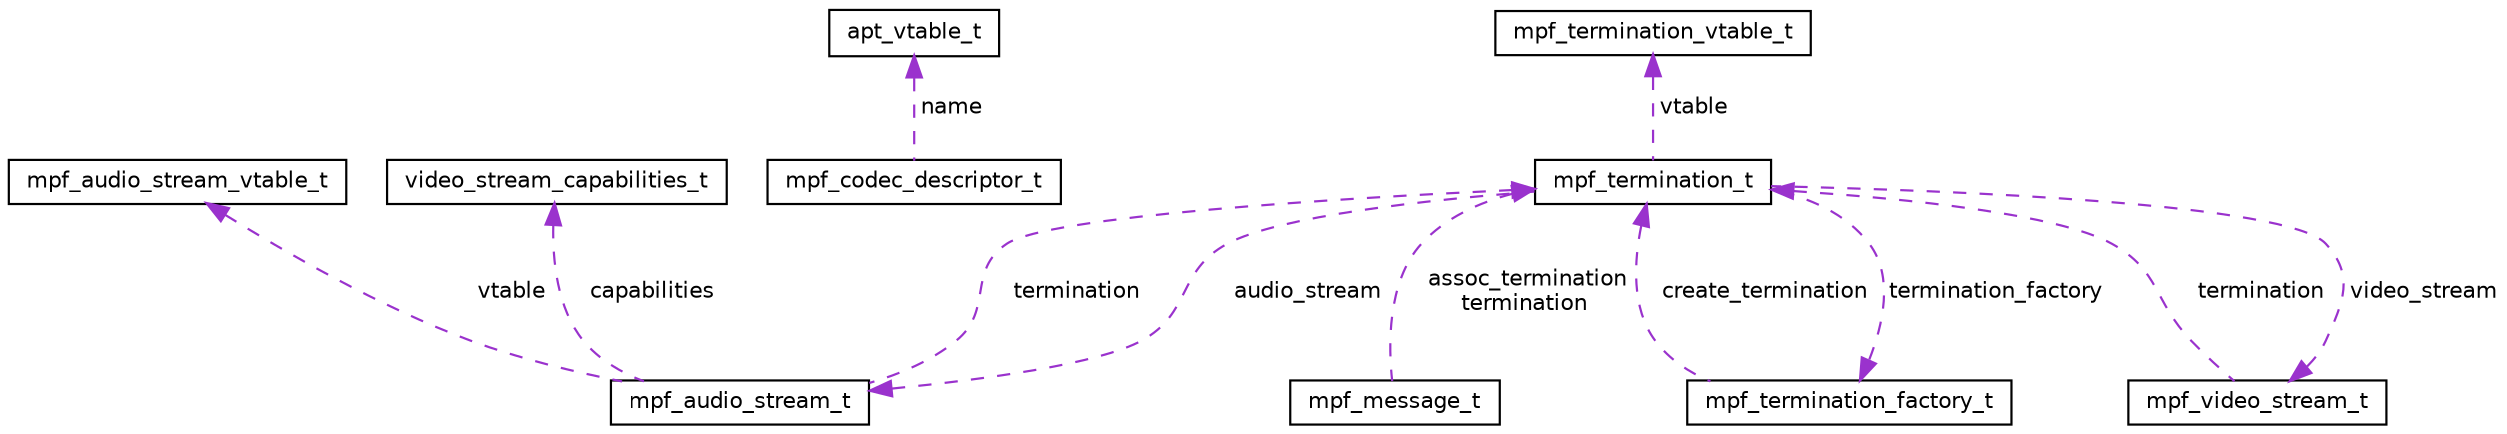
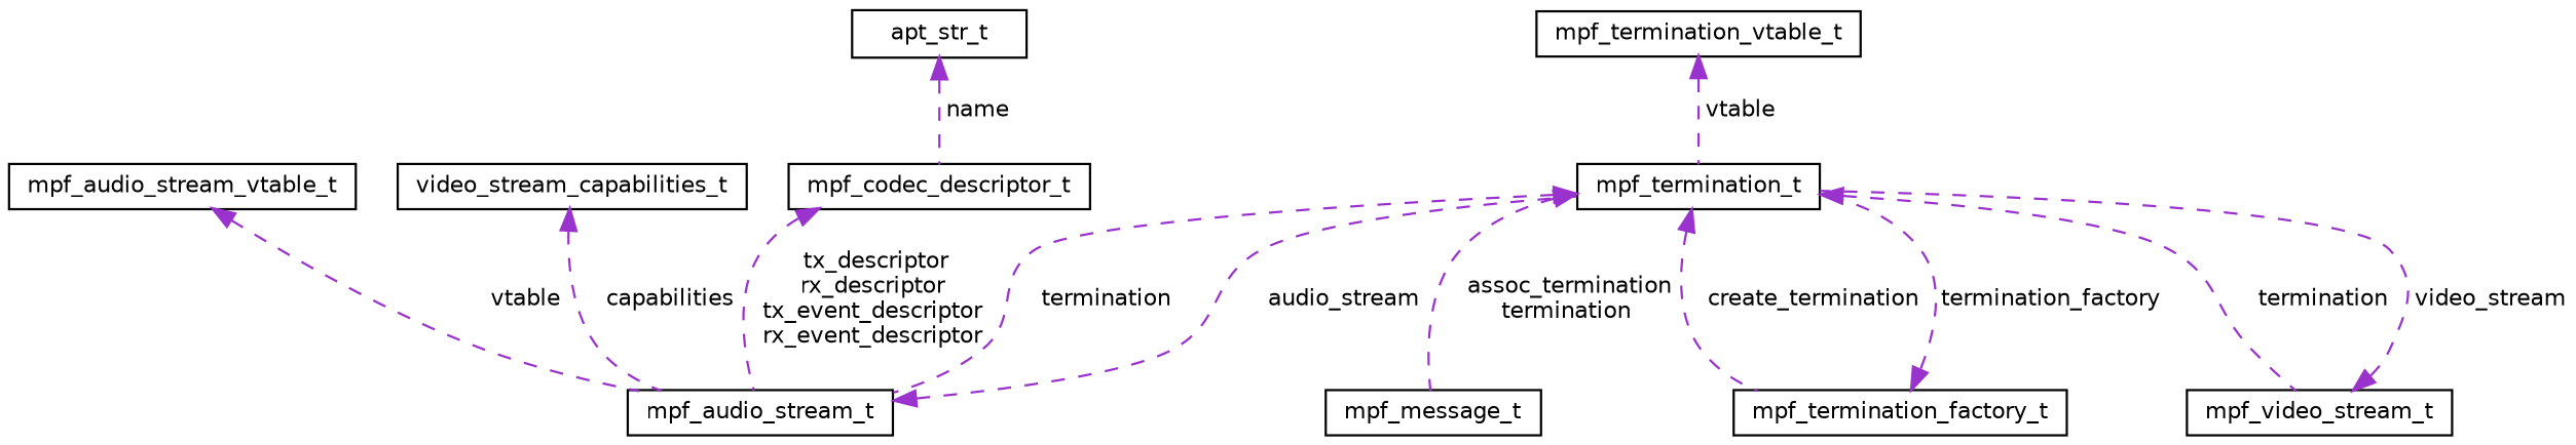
  digraph {
    rankdir=TB
    node [color=black fillcolor=white fontname=Helvetica fontsize=10 shape=record style=filled]
    edge [color=darkorchid3 dir=back fontname=Helvetica fontsize=10 labelfontname=Helvetica labelfontsize=10 style=dashed]
    n1 [height=0.2 label=mpf_message_t width=0.4]
    n2 [height=0.2 label=mpf_termination_t width=0.4]
    n3 [height=0.2 label=mpf_termination_factory_t width=0.4]
    n4 [height=0.2 label=mpf_audio_stream_t width=0.4]
    n5 [height=0.2 label=mpf_video_stream_t width=0.4]
    n6 [height=0.2 label=mpf_termination_vtable_t width=0.4]
    n7 [height=0.2 label=mpf_audio_stream_vtable_t width=0.4]
    n8 [height=0.2 label=video_stream_capabilities_t width=0.4]
    n9 [height=0.2 label=mpf_codec_descriptor_t width=0.4]
-   n10 [height=0.2 label=apt_vtable_t width=0.4]
+   n10 [height=0.2 label=apt_str_t width=0.4]
    n2 -> n1 [label=" assoc_termination\ntermination"]
    n2 -> n3 [label=" create_termination"]
    n2 -> n4 [label=" termination"]
    n2 -> n5 [label=" termination"]
    n3 -> n2 [label=" termination_factory"]
    n4 -> n2 [label=" audio_stream"]
    n5 -> n2 [label=" video_stream"]
    n6 -> n2 [label=" vtable"]
    n7 -> n4 [label=" vtable"]
    n8 -> n4 [label=" capabilities"]
+   n9 -> n4 [label=" tx_descriptor\nrx_descriptor\ntx_event_descriptor\nrx_event_descriptor"]
    n10 -> n9 [label=" name"]
  }
